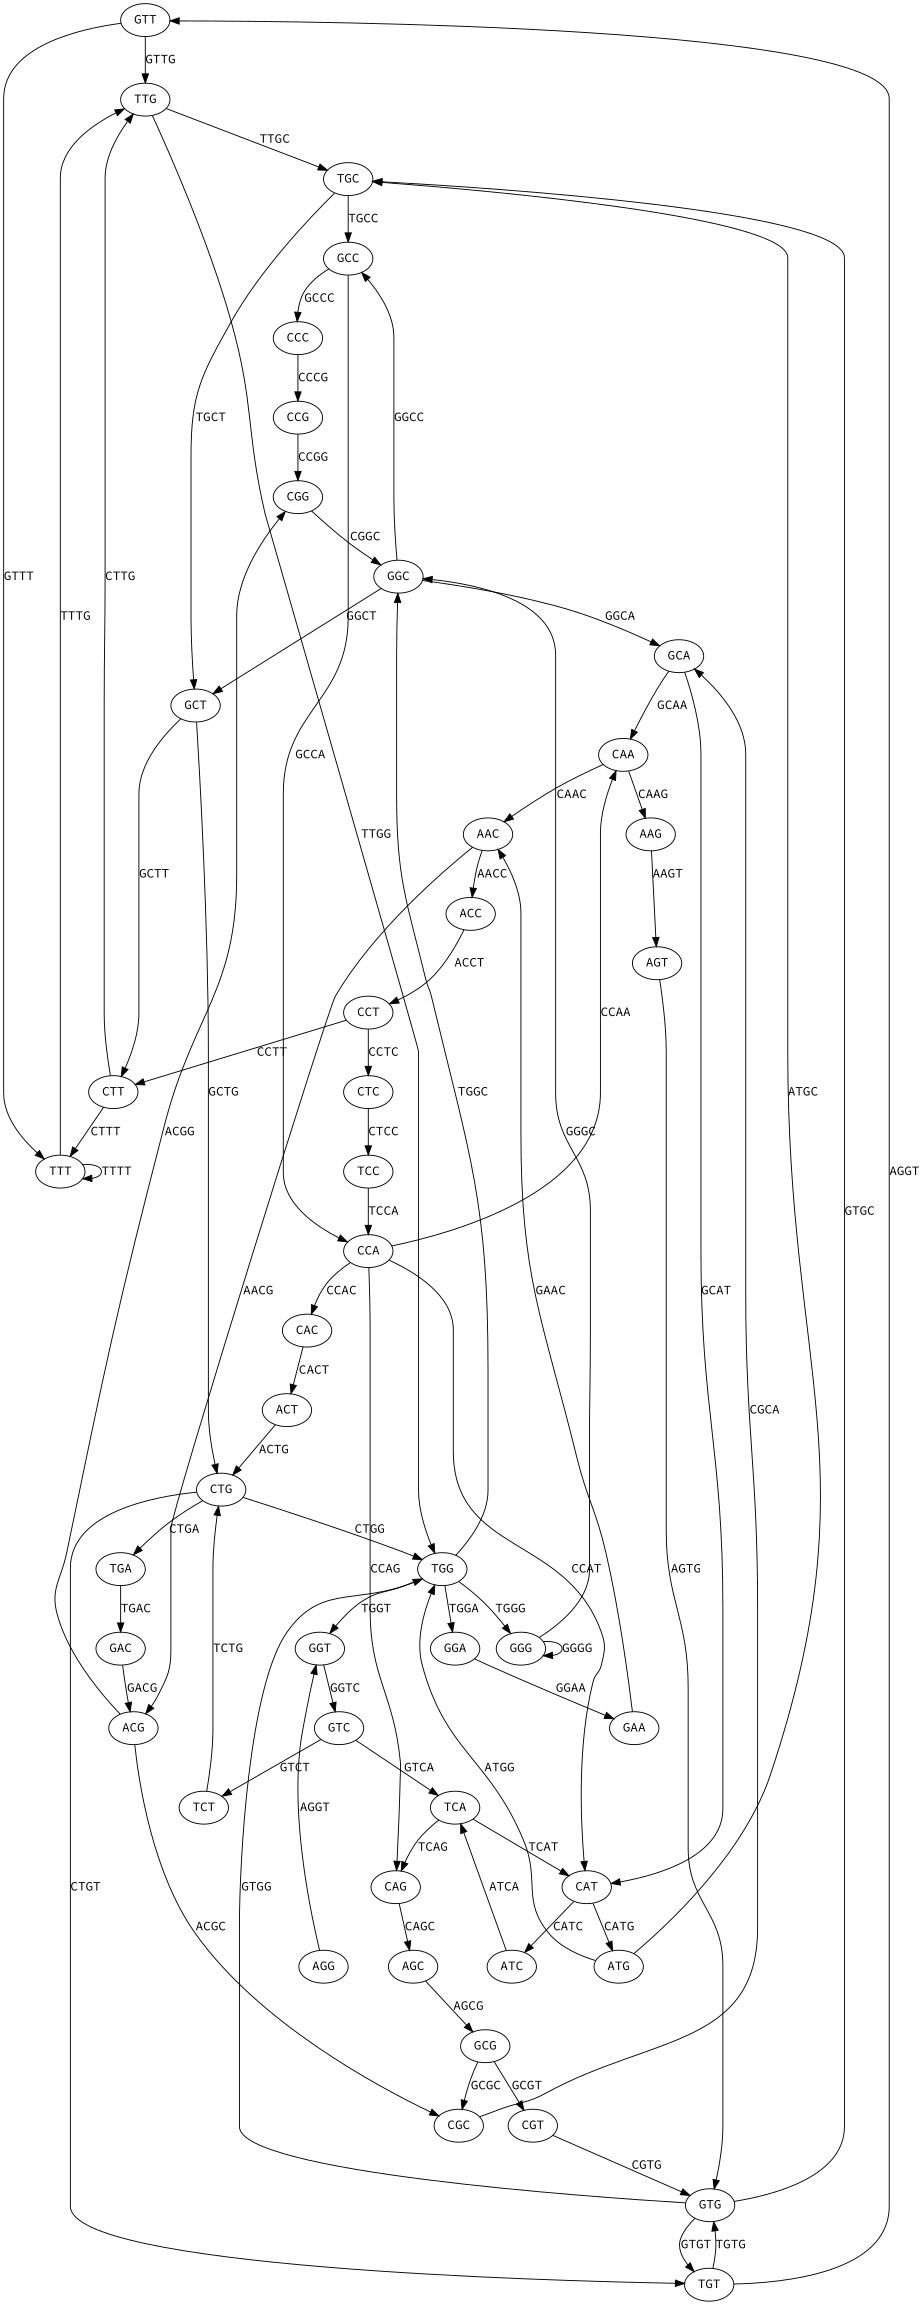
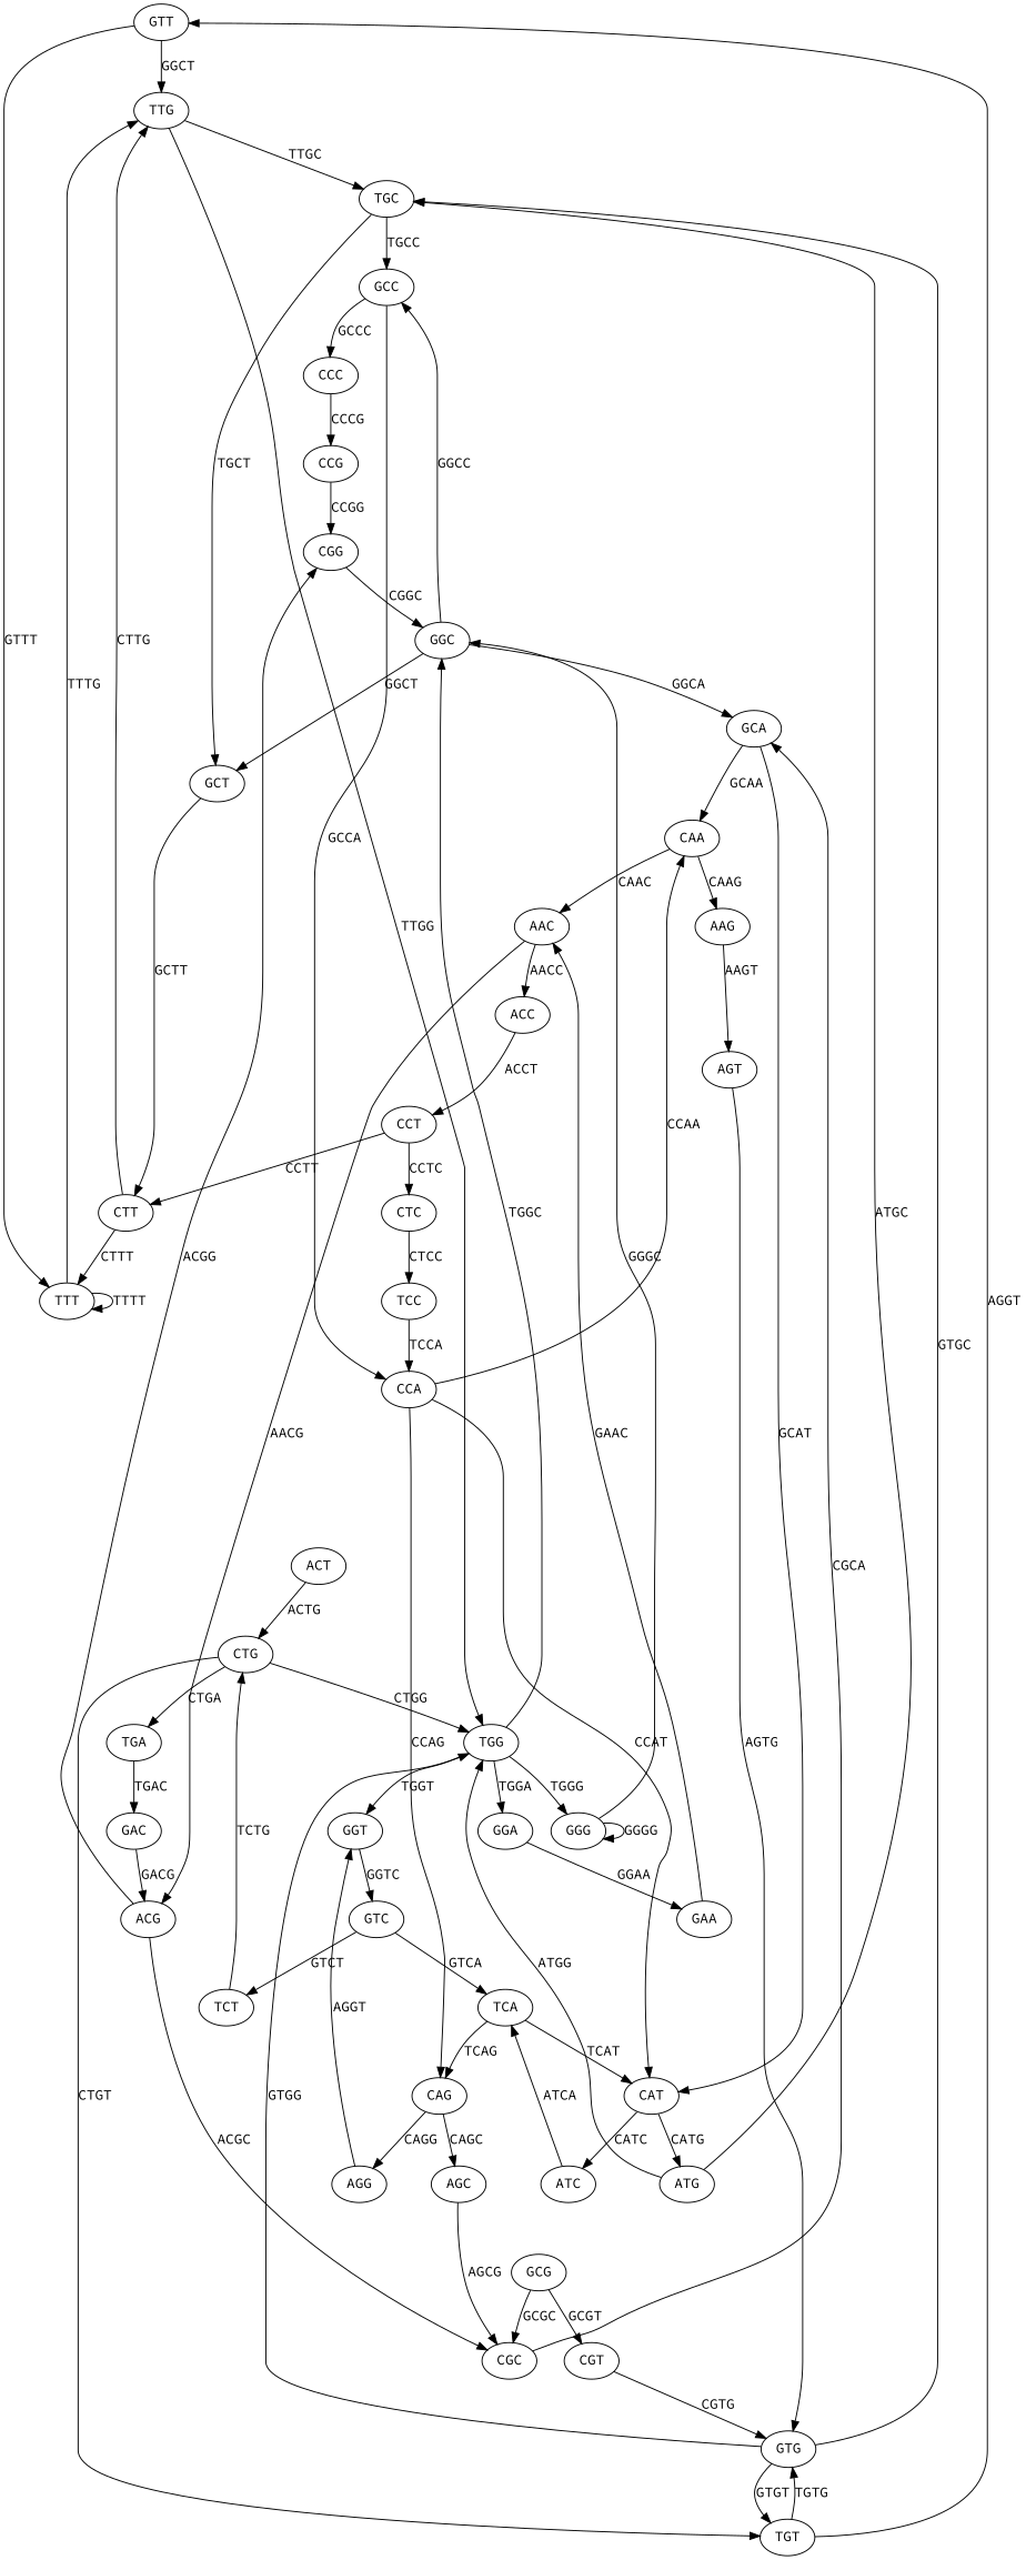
  digraph {
    fontname="Source Code Pro"
    node [fontname="Source Code Pro"]
    edge [fontname="Source Code Pro"]
    n1 [label=GTT]
    n2 [label=TTG]
    n3 [label=TTT]
    n4 [label=TGC]
    n5 [label=TGG]
    n6 [label=GCC]
    n7 [label=GCT]
    n8 [label=GGC]
    n9 [label=GGT]
    n10 [label=GGG]
    n11 [label=GGA]
    n12 [label=CCC]
    n13 [label=CCA]
    n14 [label=CTG]
    n15 [label=CTT]
    n16 [label=GCG]
    n17 [label=CGC]
    n18 [label=CGT]
    n19 [label=GCA]
    n20 [label=GTC]
    n21 [label=GAA]
    n22 [label=CCG]
    n23 [label=CAA]
    n24 [label=CAT]
    n25 [label=CAG]
-   n26 [label=CAC]
    n27 [label=TGT]
    n28 [label=TGA]
    n29 [label=GTG]
    n30 [label=CGG]
    n31 [label=AAC]
    n32 [label=AAG]
    n33 [label=ATG]
    n34 [label=ATC]
    n35 [label=AGG]
    n36 [label=AGC]
    n37 [label=ACT]
    n38 [label=ACG]
    n39 [label=ACC]
    n40 [label=AGT]
    n41 [label=TCA]
    n42 [label=CCT]
    n43 [label=CTC]
    n44 [label=TCT]
    n45 [label=GAC]
    n46 [label=TCC]
-   n1 -> n2 [label=GTTG]
+   n1 -> n2 [label=GGCT]
    n1 -> n3 [label=GTTT]
    n2 -> n4 [label=TTGC]
    n2 -> n5 [label=TTGG]
    n3 -> n2 [label=TTTG]
    n3 -> n3 [label=TTTT]
    n4 -> n6 [label=TGCC]
    n4 -> n7 [label=TGCT]
    n5 -> n8 [label=TGGC]
    n5 -> n9 [label=TGGT]
    n5 -> n10 [label=TGGG]
    n5 -> n11 [label=TGGA]
    n6 -> n12 [label=GCCC]
    n6 -> n13 [label=GCCA]
-   n7 -> n14 [label=GCTG]
    n7 -> n15 [label=GCTT]
    n8 -> n6 [label=GGCC]
    n8 -> n7 [label=GGCT]
    n8 -> n19 [label=GGCA]
    n9 -> n20 [label=GGTC]
    n10 -> n8 [label=GGGC]
    n10 -> n10 [label=GGGG]
    n11 -> n21 [label=GGAA]
    n12 -> n22 [label=CCCG]
    n13 -> n23 [label=CCAA]
    n13 -> n24 [label=CCAT]
    n13 -> n25 [label=CCAG]
-   n13 -> n26 [label=CCAC]
    n14 -> n5 [label=CTGG]
    n14 -> n27 [label=CTGT]
    n14 -> n28 [label=CTGA]
    n15 -> n2 [label=CTTG]
    n15 -> n3 [label=CTTT]
    n16 -> n17 [label=GCGC]
    n16 -> n18 [label=GCGT]
    n17 -> n19 [label=CGCA]
    n18 -> n29 [label=CGTG]
    n19 -> n23 [label=GCAA]
    n19 -> n24 [label=GCAT]
    n20 -> n41 [label=GTCA]
    n20 -> n44 [label=GTCT]
    n21 -> n31 [label=GAAC]
    n22 -> n30 [label=CCGG]
    n23 -> n31 [label=CAAC]
    n23 -> n32 [label=CAAG]
    n24 -> n33 [label=CATG]
    n24 -> n34 [label=CATC]
+   n25 -> n35 [label=CAGG]
    n25 -> n36 [label=CAGC]
-   n26 -> n37 [label=CACT]
    n27 -> n1 [label=AGGT]
    n27 -> n29 [label=TGTG]
    n28 -> n45 [label=TGAC]
    n29 -> n4 [label=GTGC]
    n29 -> n5 [label=GTGG]
    n29 -> n27 [label=GTGT]
    n30 -> n8 [label=CGGC]
    n31 -> n38 [label=AACG]
    n31 -> n39 [label=AACC]
    n32 -> n40 [label=AAGT]
    n33 -> n4 [label=ATGC]
    n33 -> n5 [label=ATGG]
    n34 -> n41 [label=ATCA]
    n35 -> n9 [label=AGGT]
-   n36 -> n16 [label=AGCG]
+   n36 -> n17 [label=AGCG]
    n37 -> n14 [label=ACTG]
    n38 -> n17 [label=ACGC]
    n38 -> n30 [label=ACGG]
    n39 -> n42 [label=ACCT]
    n40 -> n29 [label=AGTG]
    n41 -> n24 [label=TCAT]
    n41 -> n25 [label=TCAG]
    n42 -> n15 [label=CCTT]
    n42 -> n43 [label=CCTC]
    n43 -> n46 [label=CTCC]
    n44 -> n14 [label=TCTG]
    n45 -> n38 [label=GACG]
    n46 -> n13 [label=TCCA]
  }
